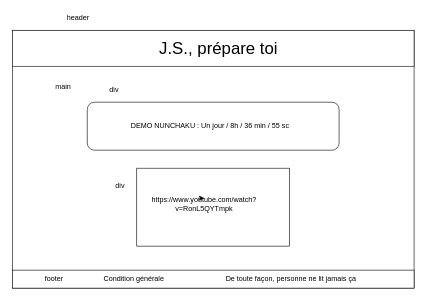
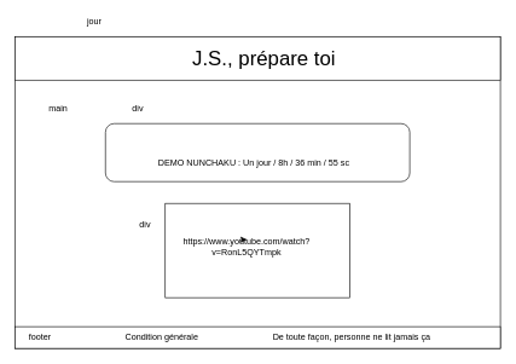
  <mxCell id="0" />
  <mxCell id="1" parent="0" />
  <mxCell id="2" value="" style="rounded=0;whiteSpace=wrap;html=1;" vertex="1" parent="1"><mxGeometry x="20" y="50" width="670" height="430" as="geometry" /></mxCell>
  <mxCell id="3" value="" style="rounded=1;whiteSpace=wrap;html=1;" vertex="1" parent="1"><mxGeometry x="145" y="170" width="420" height="80" as="geometry" /></mxCell>
- <mxCell id="4" value="DEMO NUNCHAKU : Un jour / 8h / 36 min / 55 sc" style="text;html=1;strokeColor=none;fillColor=none;align=center;verticalAlign=middle;whiteSpace=wrap;rounded=0;" vertex="1" parent="1"><mxGeometry x="190" y="200" width="320" height="20" as="geometry" /></mxCell>
+ <mxCell id="4" value="DEMO NUNCHAKU : Un jour / 8h / 36 min / 55 sc" style="text;html=1;strokeColor=none;fillColor=none;align=center;verticalAlign=middle;whiteSpace=wrap;rounded=0;" vertex="1" parent="1"><mxGeometry x="190" y="215" width="320" height="20" as="geometry" /></mxCell>
  <mxCell id="5" value="" style="rounded=0;whiteSpace=wrap;html=1;" vertex="1" parent="1"><mxGeometry x="227.5" y="280" width="255" height="130" as="geometry" /></mxCell>
  <mxCell id="6" value="https://www.youtube.com/watch?v=RonL5QYTmpk" style="text;html=1;strokeColor=none;fillColor=none;align=center;verticalAlign=middle;whiteSpace=wrap;rounded=0;" vertex="1" parent="1"><mxGeometry x="320" y="330" width="40" height="20" as="geometry" /></mxCell>
  <mxCell id="7" style="edgeStyle=orthogonalEdgeStyle;rounded=0;orthogonalLoop=1;jettySize=auto;html=1;exitX=0.25;exitY=0;exitDx=0;exitDy=0;entryX=0.5;entryY=0;entryDx=0;entryDy=0;" edge="1" parent="1" source="6" target="6"><mxGeometry relative="1" as="geometry" /></mxCell>
  <mxCell id="8" value="" style="rounded=0;whiteSpace=wrap;html=1;" vertex="1" parent="1"><mxGeometry x="20" y="50" width="670" height="60" as="geometry" /></mxCell>
  <mxCell id="9" value="&lt;font style=&quot;font-size: 28px&quot;&gt;J.S., prépare toi&lt;/font&gt;" style="text;html=1;strokeColor=none;fillColor=none;align=center;verticalAlign=middle;whiteSpace=wrap;rounded=0;" vertex="1" parent="1"><mxGeometry x="234" y="70" width="260" height="20" as="geometry" /></mxCell>
  <mxCell id="10" value="" style="rounded=0;whiteSpace=wrap;html=1;" vertex="1" parent="1"><mxGeometry x="20" y="450" width="670" height="30" as="geometry" /></mxCell>
  <mxCell id="11" value="Condition générale" style="text;html=1;strokeColor=none;fillColor=none;align=center;verticalAlign=middle;whiteSpace=wrap;rounded=0;" vertex="1" parent="1"><mxGeometry x="145" y="455" width="156" height="20" as="geometry" /></mxCell>
  <mxCell id="12" value="De toute façon, personne ne lit jamais ça" style="text;html=1;strokeColor=none;fillColor=none;align=center;verticalAlign=middle;whiteSpace=wrap;rounded=0;" vertex="1" parent="1"><mxGeometry x="360" y="455" width="250" height="20" as="geometry" /></mxCell>
- <mxCell id="13" value="header" style="text;html=1;strokeColor=none;fillColor=none;align=center;verticalAlign=middle;whiteSpace=wrap;rounded=0;" vertex="1" parent="1"><mxGeometry x="110" y="20" width="40" height="20" as="geometry" /></mxCell>
- <mxCell id="14" value="footer" style="text;html=1;strokeColor=none;fillColor=none;align=center;verticalAlign=middle;whiteSpace=wrap;rounded=0;" vertex="1" parent="1"><mxGeometry x="70" y="455" width="40" height="20" as="geometry" /></mxCell>
- <mxCell id="15" value="main" style="text;html=1;strokeColor=none;fillColor=none;align=center;verticalAlign=middle;whiteSpace=wrap;rounded=0;" vertex="1" parent="1"><mxGeometry x="85" y="135" width="40" height="20" as="geometry" /></mxCell>
+ <mxCell id="13" value="jour" style="text;html=1;strokeColor=none;fillColor=none;align=center;verticalAlign=middle;whiteSpace=wrap;rounded=0;" vertex="1" parent="1"><mxGeometry x="110" y="20" width="40" height="20" as="geometry" /></mxCell>
+ <mxCell id="14" value="footer" style="text;html=1;strokeColor=none;fillColor=none;align=center;verticalAlign=middle;whiteSpace=wrap;rounded=0;" vertex="1" parent="1"><mxGeometry x="35" y="455" width="40" height="20" as="geometry" /></mxCell>
+ <mxCell id="15" value="main" style="text;html=1;strokeColor=none;fillColor=none;align=center;verticalAlign=middle;whiteSpace=wrap;rounded=0;" vertex="1" parent="1"><mxGeometry x="60" y="140" width="40" height="20" as="geometry" /></mxCell>
  <mxCell id="16" value="div" style="text;html=1;strokeColor=none;fillColor=none;align=center;verticalAlign=middle;whiteSpace=wrap;rounded=0;" vertex="1" parent="1"><mxGeometry x="170" y="140" width="40" height="20" as="geometry" /></mxCell>
  <mxCell id="17" value="div" style="text;html=1;strokeColor=none;fillColor=none;align=center;verticalAlign=middle;whiteSpace=wrap;rounded=0;" vertex="1" parent="1"><mxGeometry x="180" y="300" width="40" height="20" as="geometry" /></mxCell>
